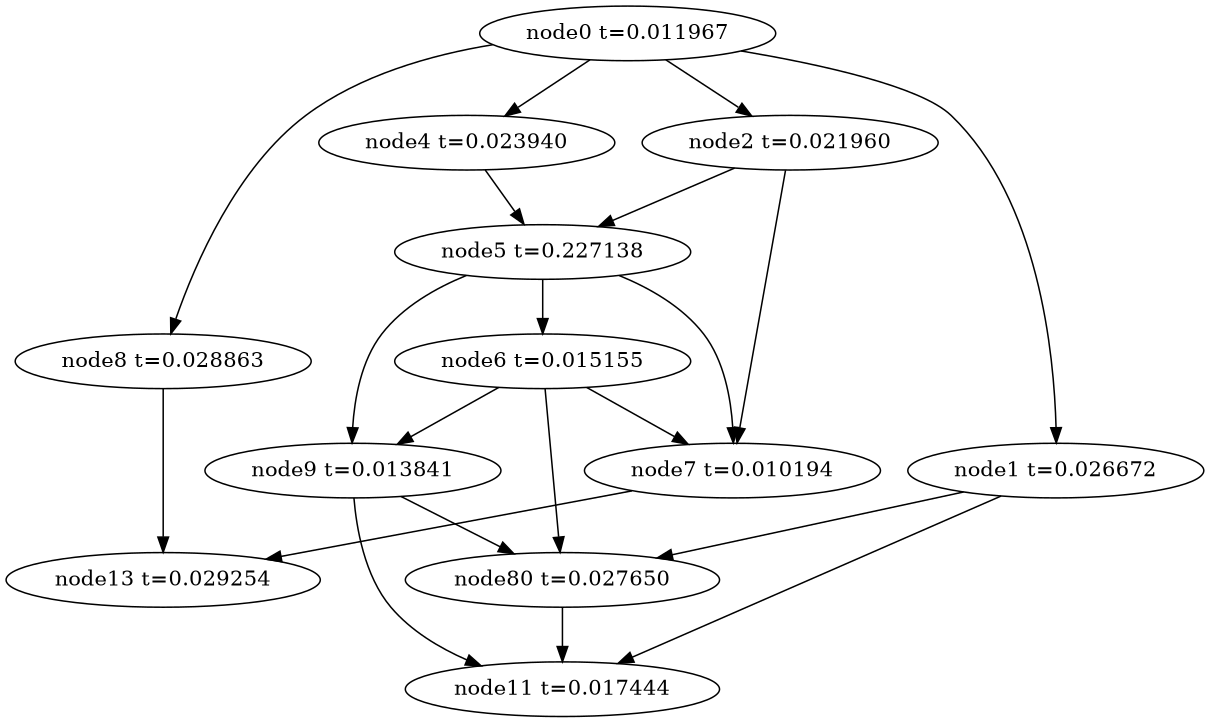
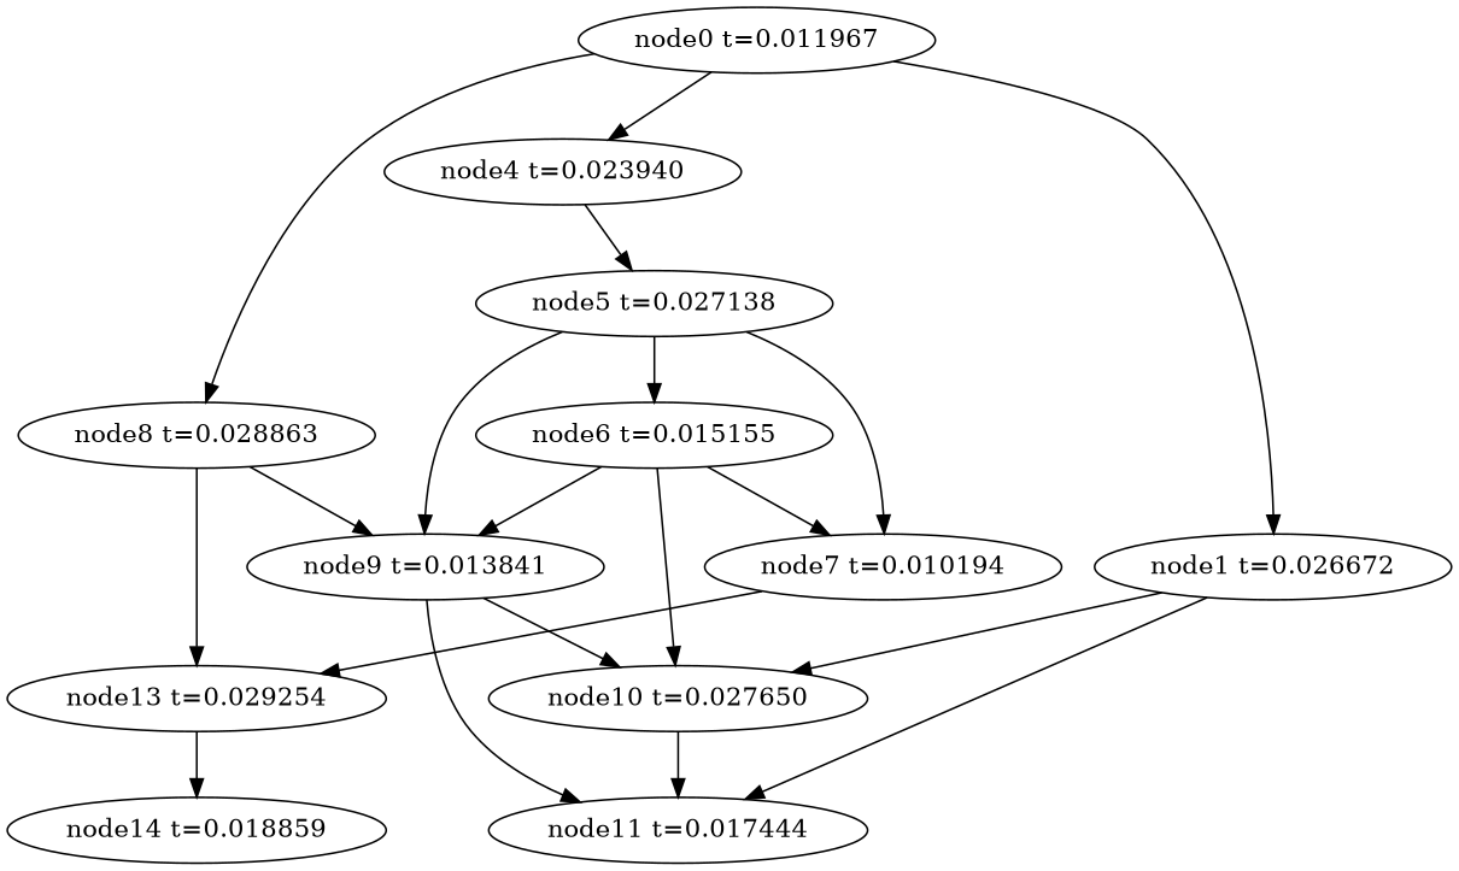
  digraph {
+   n1 [label="node14 t=0.018859"]
    n2 [label="node13 t=0.029254"]
    n3 [label="node11 t=0.017444"]
-   n4 [label="node80 t=0.027650"]
+   n4 [label="node10 t=0.027650"]
    n5 [label="node9 t=0.013841"]
    n6 [label="node8 t=0.028863"]
    n7 [label="node7 t=0.010194"]
    n8 [label="node6 t=0.015155"]
-   n9 [label="node5 t=0.227138"]
+   n9 [label="node5 t=0.027138"]
    n10 [label="node4 t=0.023940"]
-   n11 [label="node2 t=0.021960"]
    n12 [label="node1 t=0.026672"]
    n13 [label="node0 t=0.011967"]
+   n2 -> n1
    n4 -> n3
    n5 -> n3
    n5 -> n4
    n6 -> n2
+   n6 -> n5
    n7 -> n2
    n8 -> n4
    n8 -> n5
    n8 -> n7
    n9 -> n5
    n9 -> n7
    n9 -> n8
    n10 -> n9
-   n11 -> n7
-   n11 -> n9
    n12 -> n3
    n12 -> n4
    n13 -> n6
    n13 -> n10
-   n13 -> n11
    n13 -> n12
  }
